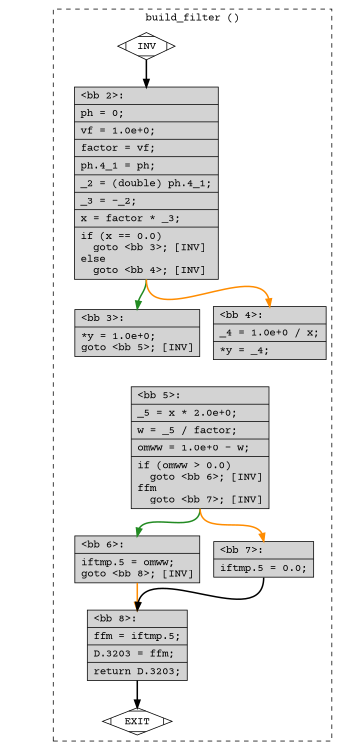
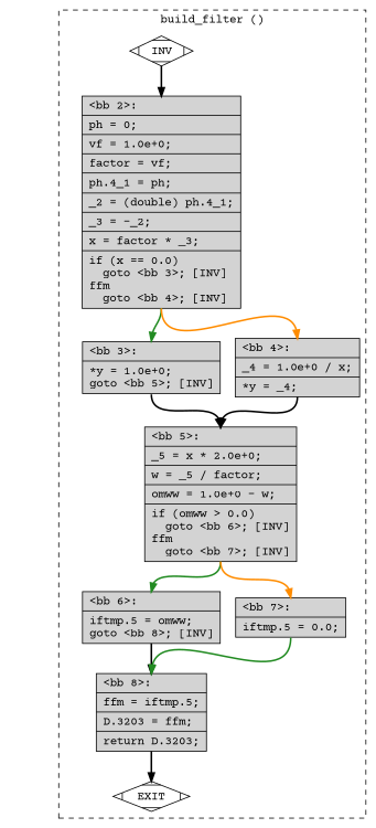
  digraph {
    fontname="Courier Prime"
    node [fillcolor=lightgrey fontname="Courier Prime" shape=record style=filled]
    edge [constraint=true fontname="Courier Prime" headport=n style="solid,bold" tailport=s color=black weight=100]
    n1 [fillcolor=white label=INV shape=Mdiamond]
    n2 [fillcolor=white label=EXIT shape=Mdiamond]
-   n3 [label="{\<bb\ 2\>:\l|ph\ =\ 0;\l|vf\ =\ 1.0e+0;\l|factor\ =\ vf;\l|ph.4_1\ =\ ph;\l|_2\ =\ (double)\ ph.4_1;\l|_3\ =\ -_2;\l|x\ =\ factor\ *\ _3;\l|if\ (x\ ==\ 0.0)\l\ \ goto\ \<bb\ 3\>;\ [INV]\lelse\l\ \ goto\ \<bb\ 4\>;\ [INV]\l}"]
+   n3 [label="{\<bb\ 2\>:\l|ph\ =\ 0;\l|vf\ =\ 1.0e+0;\l|factor\ =\ vf;\l|ph.4_1\ =\ ph;\l|_2\ =\ (double)\ ph.4_1;\l|_3\ =\ -_2;\l|x\ =\ factor\ *\ _3;\l|if\ (x\ ==\ 0.0)\l\ \ goto\ \<bb\ 3\>;\ [INV]\lffm\l\ \ goto\ \<bb\ 4\>;\ [INV]\l}"]
    n4 [label="{\<bb\ 3\>:\l|*y\ =\ 1.0e+0;\lgoto\ \<bb\ 5\>;\ [INV]\l}"]
    n5 [label="{\<bb\ 4\>:\l|_4\ =\ 1.0e+0\ /\ x;\l|*y\ =\ _4;\l}"]
    n6 [label="{\<bb\ 5\>:\l|_5\ =\ x\ *\ 2.0e+0;\l|w\ =\ _5\ /\ factor;\l|omww\ =\ 1.0e+0\ -\ w;\l|if\ (omww\ \>\ 0.0)\l\ \ goto\ \<bb\ 6\>;\ [INV]\lffm\l\ \ goto\ \<bb\ 7\>;\ [INV]\l}"]
    n7 [label="{\<bb\ 6\>:\l|iftmp.5\ =\ omww;\lgoto\ \<bb\ 8\>;\ [INV]\l}"]
    n8 [label="{\<bb\ 7\>:\l|iftmp.5\ =\ 0.0;\l}"]
    n9 [label="{\<bb\ 8\>:\l|ffm\ =\ iftmp.5;\l|D.3203\ =\ ffm;\l|return\ D.3203;\l}"]
    subgraph cluster_1 {
      color=black
      label="build_filter ()"
      style=dashed
      n1
      n2
      n3
      n4
      n5
      n6
      n7
      n8
      n9
    }
    n1 -> n2 [style=invis color="" weight=""]
    n1 -> n3
    n3 -> n4 [color=forestgreen weight=10]
    n3 -> n5 [color=darkorange weight=10]
+   n4 -> n6
+   n5 -> n6
    n6 -> n7 [color=forestgreen weight=10]
    n6 -> n8 [color=darkorange weight=10]
-   n7 -> n9 [color=darkorange]
-   n8 -> n9
+   n7 -> n9
+   n8 -> n9 [color=forestgreen]
    n9 -> n2 [weight=10]
  }
